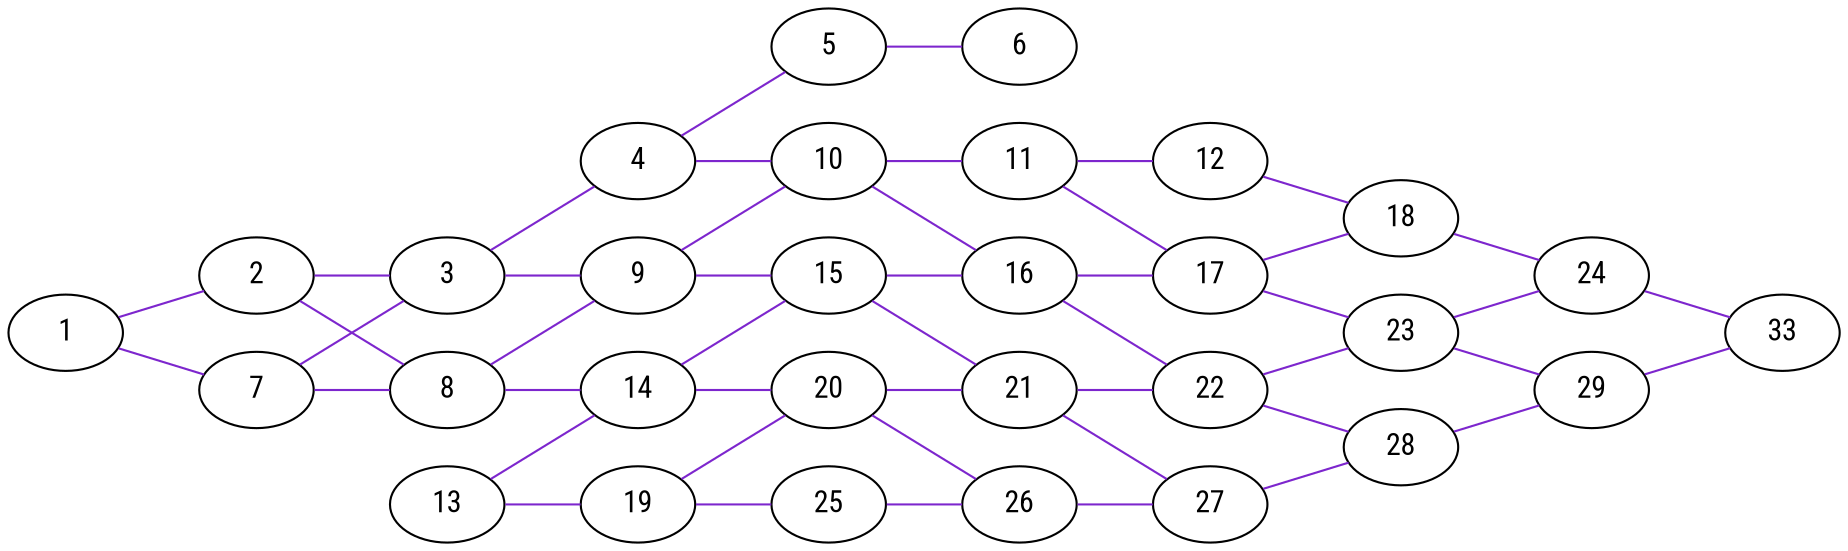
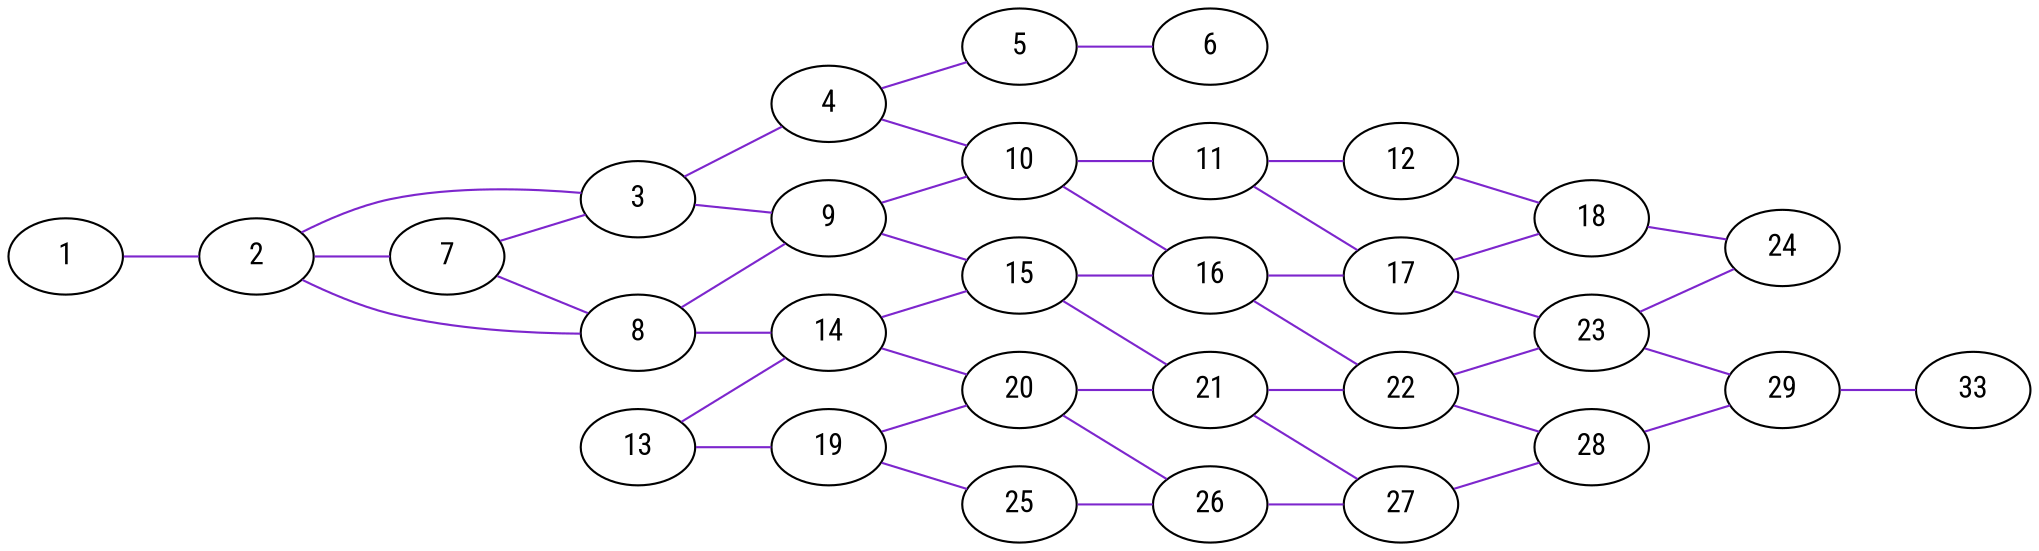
  digraph {
    fontname="Roboto Condensed"
    rankdir=LR
    node [fontname="Roboto Condensed"]
    edge [color=purple3 dir=none fontname="Roboto Condensed"]
    1
    2
    7
    3
    8
    4
    9
    14
    5
    10
    15
    6
    11
    16
    12
    17
    18
    13
    19
    20
    21
    22
    23
    24
    25
    26
    27
    28
    29
    n30 [label=33]
    1 -> 2
-   1 -> 7
+   2 -> 7
    2 -> 3
    2 -> 8
    7 -> 3
    7 -> 8
    3 -> 4
    3 -> 9
    8 -> 9
    8 -> 14
    4 -> 5
    4 -> 10
    9 -> 10
    9 -> 15
    14 -> 15
    14 -> 20
    5 -> 6
    10 -> 11
    10 -> 16
    15 -> 16
    15 -> 21
    11 -> 12
    11 -> 17
    16 -> 17
    16 -> 22
    12 -> 18
    17 -> 18
    17 -> 23
    18 -> 24
    13 -> 14
    13 -> 19
    19 -> 20
    19 -> 25
    20 -> 21
    20 -> 26
    21 -> 22
    21 -> 27
    22 -> 23
    22 -> 28
    23 -> 24
    23 -> 29
-   24 -> n30
    25 -> 26
    26 -> 27
    27 -> 28
    28 -> 29
    29 -> n30
  }
